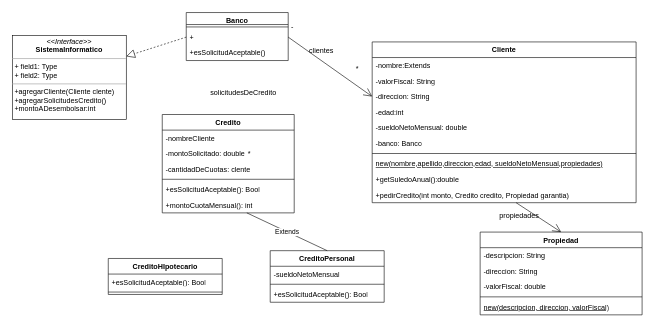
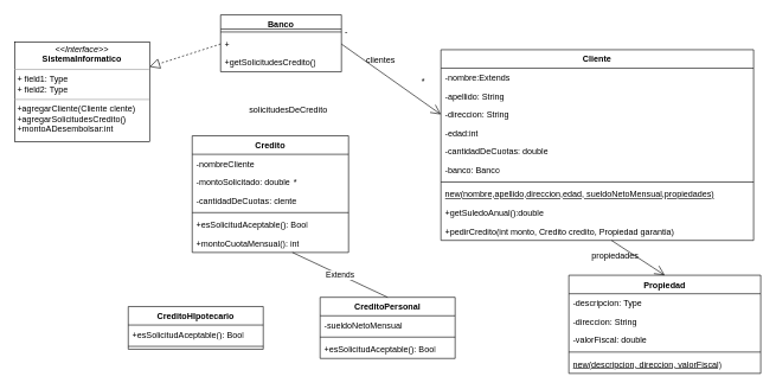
  <mxCell id="0" />
  <mxCell id="1" parent="0" />
  <mxCell id="2" value="Banco" style="swimlane;fontStyle=1;align=center;verticalAlign=top;childLayout=stackLayout;horizontal=1;startSize=20;horizontalStack=0;resizeParent=1;resizeParentMax=0;resizeLast=0;collapsible=1;marginBottom=0;whiteSpace=wrap;html=1;" vertex="1" parent="1"><mxGeometry x="310" y="20" width="170" height="80" as="geometry" /></mxCell>
  <mxCell id="3" value="-" style="line;strokeWidth=1;fillColor=none;align=left;verticalAlign=middle;spacingTop=-1;spacingLeft=3;spacingRight=3;rotatable=0;labelPosition=right;points=[];portConstraint=eastwest;strokeColor=inherit;" vertex="1" parent="2"><mxGeometry y="20" width="170" height="8" as="geometry" /></mxCell>
  <mxCell id="4" value="+" style="text;strokeColor=none;fillColor=none;align=left;verticalAlign=top;spacingLeft=4;spacingRight=4;overflow=hidden;rotatable=0;points=[[0,0.5],[1,0.5]];portConstraint=eastwest;whiteSpace=wrap;html=1;" vertex="1" parent="2"><mxGeometry y="28" width="170" height="26" as="geometry" /></mxCell>
- <mxCell id="5" value="+esSolicitudAceptable()" style="text;strokeColor=none;fillColor=none;align=left;verticalAlign=top;spacingLeft=4;spacingRight=4;overflow=hidden;rotatable=0;points=[[0,0.5],[1,0.5]];portConstraint=eastwest;whiteSpace=wrap;html=1;" vertex="1" parent="2"><mxGeometry y="54" width="170" height="26" as="geometry" /></mxCell>
+ <mxCell id="5" value="+getSolicitudesCredito()" style="text;strokeColor=none;fillColor=none;align=left;verticalAlign=top;spacingLeft=4;spacingRight=4;overflow=hidden;rotatable=0;points=[[0,0.5],[1,0.5]];portConstraint=eastwest;whiteSpace=wrap;html=1;" vertex="1" parent="2"><mxGeometry y="54" width="170" height="26" as="geometry" /></mxCell>
  <mxCell id="6" value="Cliente" style="swimlane;fontStyle=1;align=center;verticalAlign=top;childLayout=stackLayout;horizontal=1;startSize=26;horizontalStack=0;resizeParent=1;resizeParentMax=0;resizeLast=0;collapsible=1;marginBottom=0;whiteSpace=wrap;html=1;" vertex="1" parent="1"><mxGeometry x="620" y="69" width="440" height="268" as="geometry" /></mxCell>
  <mxCell id="7" value="-nombre:Extends" style="text;strokeColor=none;fillColor=none;align=left;verticalAlign=top;spacingLeft=4;spacingRight=4;overflow=hidden;rotatable=0;points=[[0,0.5],[1,0.5]];portConstraint=eastwest;whiteSpace=wrap;html=1;" vertex="1" parent="6"><mxGeometry y="26" width="440" height="26" as="geometry" /></mxCell>
- <mxCell id="8" value="-valorFiscal: String" style="text;strokeColor=none;fillColor=none;align=left;verticalAlign=top;spacingLeft=4;spacingRight=4;overflow=hidden;rotatable=0;points=[[0,0.5],[1,0.5]];portConstraint=eastwest;whiteSpace=wrap;html=1;" vertex="1" parent="6"><mxGeometry y="52" width="440" height="26" as="geometry" /></mxCell>
+ <mxCell id="8" value="-apellido: String" style="text;strokeColor=none;fillColor=none;align=left;verticalAlign=top;spacingLeft=4;spacingRight=4;overflow=hidden;rotatable=0;points=[[0,0.5],[1,0.5]];portConstraint=eastwest;whiteSpace=wrap;html=1;" vertex="1" parent="6"><mxGeometry y="52" width="440" height="26" as="geometry" /></mxCell>
  <mxCell id="9" value="-direccion: String" style="text;strokeColor=none;fillColor=none;align=left;verticalAlign=top;spacingLeft=4;spacingRight=4;overflow=hidden;rotatable=0;points=[[0,0.5],[1,0.5]];portConstraint=eastwest;whiteSpace=wrap;html=1;" vertex="1" parent="6"><mxGeometry y="78" width="440" height="26" as="geometry" /></mxCell>
  <mxCell id="10" value="-edad:int" style="text;strokeColor=none;fillColor=none;align=left;verticalAlign=top;spacingLeft=4;spacingRight=4;overflow=hidden;rotatable=0;points=[[0,0.5],[1,0.5]];portConstraint=eastwest;whiteSpace=wrap;html=1;" vertex="1" parent="6"><mxGeometry y="104" width="440" height="26" as="geometry" /></mxCell>
- <mxCell id="11" value="-sueldoNetoMensual: double" style="text;strokeColor=none;fillColor=none;align=left;verticalAlign=top;spacingLeft=4;spacingRight=4;overflow=hidden;rotatable=0;points=[[0,0.5],[1,0.5]];portConstraint=eastwest;whiteSpace=wrap;html=1;" vertex="1" parent="6"><mxGeometry y="130" width="440" height="26" as="geometry" /></mxCell>
+ <mxCell id="11" value="-cantidadDeCuotas: double" style="text;strokeColor=none;fillColor=none;align=left;verticalAlign=top;spacingLeft=4;spacingRight=4;overflow=hidden;rotatable=0;points=[[0,0.5],[1,0.5]];portConstraint=eastwest;whiteSpace=wrap;html=1;" vertex="1" parent="6"><mxGeometry y="130" width="440" height="26" as="geometry" /></mxCell>
  <mxCell id="12" value="-banco: Banco" style="text;strokeColor=none;fillColor=none;align=left;verticalAlign=top;spacingLeft=4;spacingRight=4;overflow=hidden;rotatable=0;points=[[0,0.5],[1,0.5]];portConstraint=eastwest;whiteSpace=wrap;html=1;" vertex="1" parent="6"><mxGeometry y="156" width="440" height="26" as="geometry" /></mxCell>
  <mxCell id="13" value="" style="line;strokeWidth=1;fillColor=none;align=left;verticalAlign=middle;spacingTop=-1;spacingLeft=3;spacingRight=3;rotatable=0;labelPosition=right;points=[];portConstraint=eastwest;strokeColor=inherit;" vertex="1" parent="6"><mxGeometry y="182" width="440" height="8" as="geometry" /></mxCell>
  <mxCell id="14" value="&lt;u&gt;new(nombre,apellido,direccion,edad, sueldoNetoMensual,propiedades)&lt;/u&gt;" style="text;strokeColor=none;fillColor=none;align=left;verticalAlign=top;spacingLeft=4;spacingRight=4;overflow=hidden;rotatable=0;points=[[0,0.5],[1,0.5]];portConstraint=eastwest;whiteSpace=wrap;html=1;" vertex="1" parent="6"><mxGeometry y="190" width="440" height="26" as="geometry" /></mxCell>
  <mxCell id="15" value="+getSuledoAnual():double" style="text;strokeColor=none;fillColor=none;align=left;verticalAlign=top;spacingLeft=4;spacingRight=4;overflow=hidden;rotatable=0;points=[[0,0.5],[1,0.5]];portConstraint=eastwest;whiteSpace=wrap;html=1;" vertex="1" parent="6"><mxGeometry y="216" width="440" height="26" as="geometry" /></mxCell>
  <mxCell id="16" value="+pedirCredito(int monto, Credito credito, Propiedad garantia)" style="text;strokeColor=none;fillColor=none;align=left;verticalAlign=top;spacingLeft=4;spacingRight=4;overflow=hidden;rotatable=0;points=[[0,0.5],[1,0.5]];portConstraint=eastwest;whiteSpace=wrap;html=1;" vertex="1" parent="6"><mxGeometry y="242" width="440" height="26" as="geometry" /></mxCell>
  <mxCell id="17" value="CreditoHIpotecario" style="swimlane;fontStyle=1;align=center;verticalAlign=top;childLayout=stackLayout;horizontal=1;startSize=26;horizontalStack=0;resizeParent=1;resizeParentMax=0;resizeLast=0;collapsible=1;marginBottom=0;whiteSpace=wrap;html=1;" vertex="1" parent="1"><mxGeometry x="180" y="430" width="190" height="60" as="geometry" /></mxCell>
  <mxCell id="18" value="+esSolicitudAceptable(): Bool" style="text;strokeColor=none;fillColor=none;align=left;verticalAlign=top;spacingLeft=4;spacingRight=4;overflow=hidden;rotatable=0;points=[[0,0.5],[1,0.5]];portConstraint=eastwest;whiteSpace=wrap;html=1;" vertex="1" parent="17"><mxGeometry y="26" width="190" height="26" as="geometry" /></mxCell>
  <mxCell id="19" value="" style="line;strokeWidth=1;fillColor=none;align=left;verticalAlign=middle;spacingTop=-1;spacingLeft=3;spacingRight=3;rotatable=0;labelPosition=right;points=[];portConstraint=eastwest;strokeColor=inherit;" vertex="1" parent="17"><mxGeometry y="52" width="190" height="8" as="geometry" /></mxCell>
  <mxCell id="20" value="Credito" style="swimlane;fontStyle=1;align=center;verticalAlign=top;childLayout=stackLayout;horizontal=1;startSize=26;horizontalStack=0;resizeParent=1;resizeParentMax=0;resizeLast=0;collapsible=1;marginBottom=0;whiteSpace=wrap;html=1;" vertex="1" parent="1"><mxGeometry x="270" y="190" width="220" height="164" as="geometry" /></mxCell>
  <mxCell id="21" value="-nombreCliente" style="text;strokeColor=none;fillColor=none;align=left;verticalAlign=top;spacingLeft=4;spacingRight=4;overflow=hidden;rotatable=0;points=[[0,0.5],[1,0.5]];portConstraint=eastwest;whiteSpace=wrap;html=1;" vertex="1" parent="20"><mxGeometry y="26" width="220" height="26" as="geometry" /></mxCell>
  <mxCell id="22" value="-montoSolicitado: double" style="text;strokeColor=none;fillColor=none;align=left;verticalAlign=top;spacingLeft=4;spacingRight=4;overflow=hidden;rotatable=0;points=[[0,0.5],[1,0.5]];portConstraint=eastwest;whiteSpace=wrap;html=1;" vertex="1" parent="20"><mxGeometry y="52" width="220" height="26" as="geometry" /></mxCell>
  <mxCell id="23" value="-cantidadDeCuotas: clente" style="text;strokeColor=none;fillColor=none;align=left;verticalAlign=top;spacingLeft=4;spacingRight=4;overflow=hidden;rotatable=0;points=[[0,0.5],[1,0.5]];portConstraint=eastwest;whiteSpace=wrap;html=1;" vertex="1" parent="20"><mxGeometry y="78" width="220" height="26" as="geometry" /></mxCell>
  <mxCell id="24" value="" style="line;strokeWidth=1;fillColor=none;align=left;verticalAlign=middle;spacingTop=-1;spacingLeft=3;spacingRight=3;rotatable=0;labelPosition=right;points=[];portConstraint=eastwest;strokeColor=inherit;" vertex="1" parent="20"><mxGeometry y="104" width="220" height="8" as="geometry" /></mxCell>
  <mxCell id="25" value="+esSolicitudAceptable(): Bool" style="text;strokeColor=none;fillColor=none;align=left;verticalAlign=top;spacingLeft=4;spacingRight=4;overflow=hidden;rotatable=0;points=[[0,0.5],[1,0.5]];portConstraint=eastwest;whiteSpace=wrap;html=1;" vertex="1" parent="20"><mxGeometry y="112" width="220" height="26" as="geometry" /></mxCell>
  <mxCell id="26" value="+montoCuotaMensual(): int" style="text;strokeColor=none;fillColor=none;align=left;verticalAlign=top;spacingLeft=4;spacingRight=4;overflow=hidden;rotatable=0;points=[[0,0.5],[1,0.5]];portConstraint=eastwest;whiteSpace=wrap;html=1;" vertex="1" parent="20"><mxGeometry y="138" width="220" height="26" as="geometry" /></mxCell>
  <mxCell id="27" value="CreditoPersonal" style="swimlane;fontStyle=1;align=center;verticalAlign=top;childLayout=stackLayout;horizontal=1;startSize=26;horizontalStack=0;resizeParent=1;resizeParentMax=0;resizeLast=0;collapsible=1;marginBottom=0;whiteSpace=wrap;html=1;" vertex="1" parent="1"><mxGeometry x="450" y="417" width="190" height="86" as="geometry" /></mxCell>
  <mxCell id="28" value="-sueldoNetoMensual" style="text;strokeColor=none;fillColor=none;align=left;verticalAlign=top;spacingLeft=4;spacingRight=4;overflow=hidden;rotatable=0;points=[[0,0.5],[1,0.5]];portConstraint=eastwest;whiteSpace=wrap;html=1;" vertex="1" parent="27"><mxGeometry y="26" width="190" height="26" as="geometry" /></mxCell>
  <mxCell id="29" value="" style="line;strokeWidth=1;fillColor=none;align=left;verticalAlign=middle;spacingTop=-1;spacingLeft=3;spacingRight=3;rotatable=0;labelPosition=right;points=[];portConstraint=eastwest;strokeColor=inherit;" vertex="1" parent="27"><mxGeometry y="52" width="190" height="8" as="geometry" /></mxCell>
  <mxCell id="30" value="+esSolicitudAceptable(): Bool" style="text;strokeColor=none;fillColor=none;align=left;verticalAlign=top;spacingLeft=4;spacingRight=4;overflow=hidden;rotatable=0;points=[[0,0.5],[1,0.5]];portConstraint=eastwest;whiteSpace=wrap;html=1;" vertex="1" parent="27"><mxGeometry y="60" width="190" height="26" as="geometry" /></mxCell>
  <mxCell id="31" value="Extends" style="endArrow=none;endSize=16;endFill=0;html=1;rounded=0;exitX=0.5;exitY=0;exitDx=0;exitDy=0;entryX=0.641;entryY=1;entryDx=0;entryDy=0;entryPerimeter=0;" edge="1" parent="1" source="27" target="26"><mxGeometry width="160" relative="1" as="geometry"><mxPoint x="660" y="390" as="sourcePoint" /><mxPoint x="820" y="390" as="targetPoint" /></mxGeometry></mxCell>
  <mxCell id="32" value="solicitudesDeCredito" style="text;html=1;align=center;verticalAlign=middle;resizable=0;points=[];autosize=1;strokeColor=none;fillColor=none;" vertex="1" parent="1"><mxGeometry x="340" y="139" width="130" height="30" as="geometry" /></mxCell>
  <mxCell id="33" value="*" style="text;html=1;align=center;verticalAlign=middle;resizable=0;points=[];autosize=1;strokeColor=none;fillColor=none;" vertex="1" parent="1"><mxGeometry x="400" y="240" width="30" height="30" as="geometry" /></mxCell>
  <mxCell id="34" value="" style="endArrow=open;endFill=1;endSize=12;html=1;rounded=0;entryX=0;entryY=0.5;entryDx=0;entryDy=0;exitX=1;exitY=0.5;exitDx=0;exitDy=0;" edge="1" parent="1" target="9" source="4"><mxGeometry width="160" relative="1" as="geometry"><mxPoint x="570" y="60" as="sourcePoint" /><mxPoint x="820" y="240" as="targetPoint" /></mxGeometry></mxCell>
  <mxCell id="35" value="*" style="text;html=1;align=center;verticalAlign=middle;resizable=0;points=[];autosize=1;strokeColor=none;fillColor=none;" vertex="1" parent="1"><mxGeometry x="580" y="99" width="30" height="30" as="geometry" /></mxCell>
  <mxCell id="36" value="Propiedad" style="swimlane;fontStyle=1;align=center;verticalAlign=top;childLayout=stackLayout;horizontal=1;startSize=26;horizontalStack=0;resizeParent=1;resizeParentMax=0;resizeLast=0;collapsible=1;marginBottom=0;whiteSpace=wrap;html=1;" vertex="1" parent="1"><mxGeometry x="800" y="386" width="270" height="138" as="geometry" /></mxCell>
- <mxCell id="37" value="-descripcion: String" style="text;strokeColor=none;fillColor=none;align=left;verticalAlign=top;spacingLeft=4;spacingRight=4;overflow=hidden;rotatable=0;points=[[0,0.5],[1,0.5]];portConstraint=eastwest;whiteSpace=wrap;html=1;" vertex="1" parent="36"><mxGeometry y="26" width="270" height="26" as="geometry" /></mxCell>
+ <mxCell id="37" value="-descripcion: Type" style="text;strokeColor=none;fillColor=none;align=left;verticalAlign=top;spacingLeft=4;spacingRight=4;overflow=hidden;rotatable=0;points=[[0,0.5],[1,0.5]];portConstraint=eastwest;whiteSpace=wrap;html=1;" vertex="1" parent="36"><mxGeometry y="26" width="270" height="26" as="geometry" /></mxCell>
  <mxCell id="38" value="-direccion: String" style="text;strokeColor=none;fillColor=none;align=left;verticalAlign=top;spacingLeft=4;spacingRight=4;overflow=hidden;rotatable=0;points=[[0,0.5],[1,0.5]];portConstraint=eastwest;whiteSpace=wrap;html=1;" vertex="1" parent="36"><mxGeometry y="52" width="270" height="26" as="geometry" /></mxCell>
  <mxCell id="39" value="-valorFiscal: double" style="text;strokeColor=none;fillColor=none;align=left;verticalAlign=top;spacingLeft=4;spacingRight=4;overflow=hidden;rotatable=0;points=[[0,0.5],[1,0.5]];portConstraint=eastwest;whiteSpace=wrap;html=1;" vertex="1" parent="36"><mxGeometry y="78" width="270" height="26" as="geometry" /></mxCell>
  <mxCell id="40" value="" style="line;strokeWidth=1;fillColor=none;align=left;verticalAlign=middle;spacingTop=-1;spacingLeft=3;spacingRight=3;rotatable=0;labelPosition=right;points=[];portConstraint=eastwest;strokeColor=inherit;" vertex="1" parent="36"><mxGeometry y="104" width="270" height="8" as="geometry" /></mxCell>
  <mxCell id="41" value="&lt;u&gt;new(descripcion, direccion, valorFiscal)&lt;/u&gt;" style="text;strokeColor=none;fillColor=none;align=left;verticalAlign=top;spacingLeft=4;spacingRight=4;overflow=hidden;rotatable=0;points=[[0,0.5],[1,0.5]];portConstraint=eastwest;whiteSpace=wrap;html=1;" vertex="1" parent="36"><mxGeometry y="112" width="270" height="26" as="geometry" /></mxCell>
  <mxCell id="42" value="" style="endArrow=open;endFill=1;endSize=12;html=1;rounded=0;entryX=0.5;entryY=0;entryDx=0;entryDy=0;" edge="1" parent="1" source="16" target="36"><mxGeometry width="160" relative="1" as="geometry"><mxPoint x="650" y="316" as="sourcePoint" /><mxPoint x="810" y="258" as="targetPoint" /></mxGeometry></mxCell>
  <mxCell id="43" value="clientes" style="text;html=1;align=center;verticalAlign=middle;resizable=0;points=[];autosize=1;strokeColor=none;fillColor=none;" vertex="1" parent="1"><mxGeometry x="350" y="69" width="370" height="30" as="geometry" /></mxCell>
  <mxCell id="44" value="propiedades" style="text;html=1;align=center;verticalAlign=middle;resizable=0;points=[];autosize=1;strokeColor=none;fillColor=none;" vertex="1" parent="1"><mxGeometry x="820" y="344" width="90" height="30" as="geometry" /></mxCell>
  <mxCell id="45" value="&lt;p style=&quot;margin:0px;margin-top:4px;text-align:center;&quot;&gt;&lt;i&gt;&amp;lt;&amp;lt;Interface&amp;gt;&amp;gt;&lt;/i&gt;&lt;br&gt;&lt;b&gt;SistemaInformatico&lt;/b&gt;&lt;/p&gt;&lt;hr size=&quot;1&quot;&gt;&lt;p style=&quot;margin:0px;margin-left:4px;&quot;&gt;+ field1: Type&lt;br&gt;+ field2: Type&lt;/p&gt;&lt;hr size=&quot;1&quot;&gt;&lt;p style=&quot;margin:0px;margin-left:4px;&quot;&gt;+agregarCliente(Cliente clente)&lt;br&gt;+agregarSolicitudesCredito()&lt;br&gt;&lt;/p&gt;&lt;p style=&quot;margin:0px;margin-left:4px;&quot;&gt;+montoADesembolsar:int&lt;br&gt;&lt;/p&gt;" style="verticalAlign=top;align=left;overflow=fill;fontSize=12;fontFamily=Helvetica;html=1;whiteSpace=wrap;" vertex="1" parent="1"><mxGeometry x="20" y="58" width="190" height="140" as="geometry" /></mxCell>
  <mxCell id="46" value="" style="endArrow=block;dashed=1;endFill=0;endSize=12;html=1;rounded=0;exitX=0;exitY=0.5;exitDx=0;exitDy=0;entryX=1;entryY=0.25;entryDx=0;entryDy=0;" edge="1" parent="1" source="4" target="45"><mxGeometry width="160" relative="1" as="geometry"><mxPoint x="160" y="100" as="sourcePoint" /><mxPoint x="320" y="100" as="targetPoint" /></mxGeometry></mxCell>
